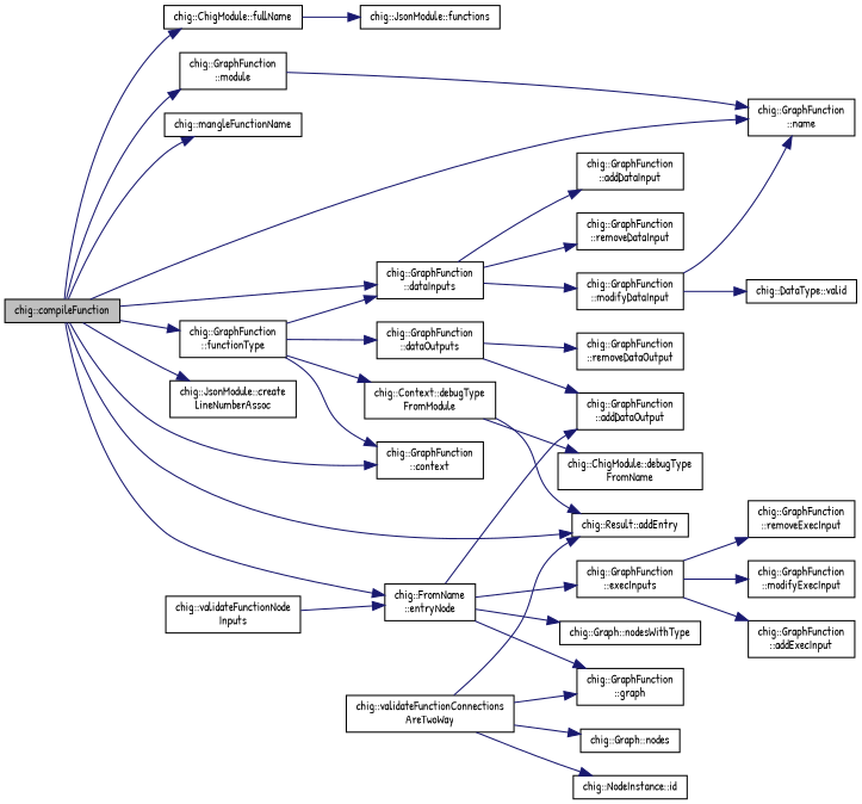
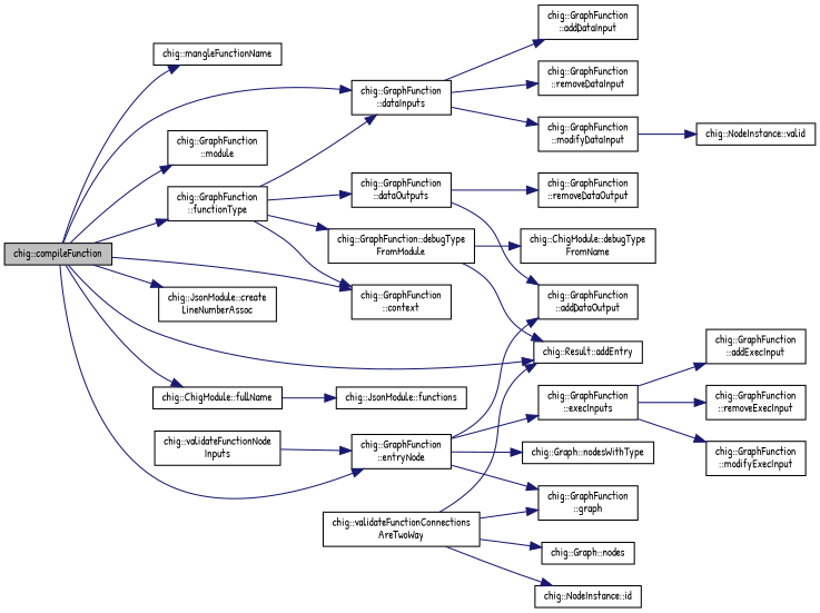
  digraph {
    fontname="Patrick Hand"
    rankdir=LR
    node [color=black fillcolor=white fontname="Patrick Hand" fontsize=10 shape=record style=filled]
    edge [color=midnightblue fontname="Patrick Hand" fontsize=10 labelfontname=Helvetica labelfontsize=10 style=solid]
    n1 [fillcolor=grey75 fontcolor=black height=0.2 label="chig::compileFunction" width=0.4]
    n2 [height=0.2 label="chig::Result::addEntry" width=0.4]
    n3 [height=0.2 label="chig::GraphFunction\l::context" width=0.4]
    n4 [height=0.2 label="chig::JsonModule::create\lLineNumberAssoc" width=0.4]
    n5 [height=0.2 label="chig::GraphFunction\l::dataInputs" width=0.4]
-   n6 [height=0.2 label="chig::GraphFunction\l::name" width=0.4]
-   n7 [height=0.2 label="chig::FromName\l::entryNode" width=0.4]
+   n7 [height=0.2 label="chig::GraphFunction\l::entryNode" width=0.4]
    n8 [height=0.2 label="chig::ChigModule::fullName" width=0.4]
    n9 [height=0.2 label="chig::GraphFunction\l::functionType" width=0.4]
    n10 [height=0.2 label="chig::mangleFunctionName" width=0.4]
    n11 [height=0.2 label="chig::GraphFunction\l::module" width=0.4]
    n12 [height=0.2 label="chig::GraphFunction\l::addDataInput" width=0.4]
    n13 [height=0.2 label="chig::GraphFunction\l::removeDataInput" width=0.4]
    n14 [height=0.2 label="chig::GraphFunction\l::modifyDataInput" width=0.4]
    n15 [height=0.2 label="chig::GraphFunction\l::dataOutputs" width=0.4]
    n16 [height=0.2 label="chig::GraphFunction\l::addDataOutput" width=0.4]
    n17 [height=0.2 label="chig::GraphFunction\l::removeDataOutput" width=0.4]
-   n18 [height=0.2 label="chig::Context::debugType\lFromModule" width=0.4]
+   n18 [height=0.2 label="chig::GraphFunction::debugType\lFromModule" width=0.4]
    n19 [height=0.2 label="chig::ChigModule::debugType\lFromName" width=0.4]
    n20 [height=0.2 label="chig::GraphFunction\l::graph" width=0.4]
    n21 [height=0.2 label="chig::Graph::nodesWithType" width=0.4]
    n22 [height=0.2 label="chig::GraphFunction\l::execInputs" width=0.4]
    n23 [height=0.2 label="chig::JsonModule::functions" width=0.4]
-   n24 [height=0.2 label="chig::DataType::valid" width=0.4]
+   n24 [height=0.2 label="chig::NodeInstance::valid" width=0.4]
    n25 [height=0.2 label="chig::GraphFunction\l::addExecInput" width=0.4]
    n26 [height=0.2 label="chig::GraphFunction\l::removeExecInput" width=0.4]
    n27 [height=0.2 label="chig::GraphFunction\l::modifyExecInput" width=0.4]
    n28 [height=0.2 label="chig::validateFunctionConnections\lAreTwoWay" width=0.4]
    n29 [height=0.2 label="chig::Graph::nodes" width=0.4]
    n30 [height=0.2 label="chig::NodeInstance::id" width=0.4]
    n31 [height=0.2 label="chig::validateFunctionNode\lInputs" width=0.4]
    n1 -> n2
    n1 -> n3
    n1 -> n4
    n1 -> n5
-   n1 -> n6
    n1 -> n7
    n1 -> n8
    n1 -> n9
    n1 -> n10
    n1 -> n11
    n5 -> n12
    n5 -> n13
    n5 -> n14
    n7 -> n16
    n7 -> n20
    n7 -> n21
    n7 -> n22
    n8 -> n23
    n9 -> n3
    n9 -> n5
    n9 -> n15
    n9 -> n18
-   n11 -> n6
-   n14 -> n6
    n14 -> n24
    n15 -> n16
    n15 -> n17
    n18 -> n2
    n18 -> n19
    n22 -> n25
    n22 -> n26
    n22 -> n27
    n28 -> n2
    n28 -> n20
    n28 -> n29
    n28 -> n30
    n31 -> n7
  }
